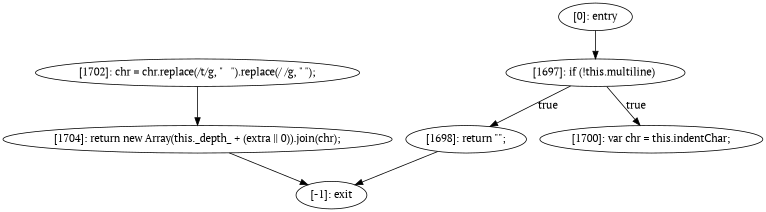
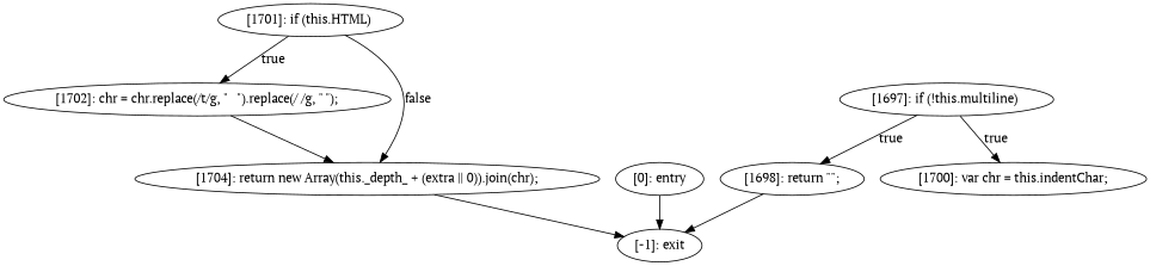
  digraph {
    fontname="PT Serif"
    node [fontname="PT Serif"]
    edge [fontname="PT Serif"]
    n1 [label="[1698]: return \"\";\n"]
    n2 [label="[-1]: exit"]
    n3 [label="[1702]: chr = chr.replace(/\t/g, \"   \").replace(/ /g, \"&nbsp;\");\n"]
    n4 [label="[1704]: return new Array(this._depth_ + (extra || 0)).join(chr);\n"]
    n5 [label="[1700]: var chr = this.indentChar;\n"]
+   n6 [label="[1701]: if (this.HTML) "]
    n7 [label="[1697]: if (!this.multiline) "]
    n8 [label="[0]: entry"]
    n1 -> n2
    n3 -> n4
    n4 -> n2
+   n6 -> n3 [label=true]
+   n6 -> n4 [label=false]
    n7 -> n1 [label=true]
    n7 -> n5 [label=true]
-   n8 -> n7
+   n8 -> n2
  }
